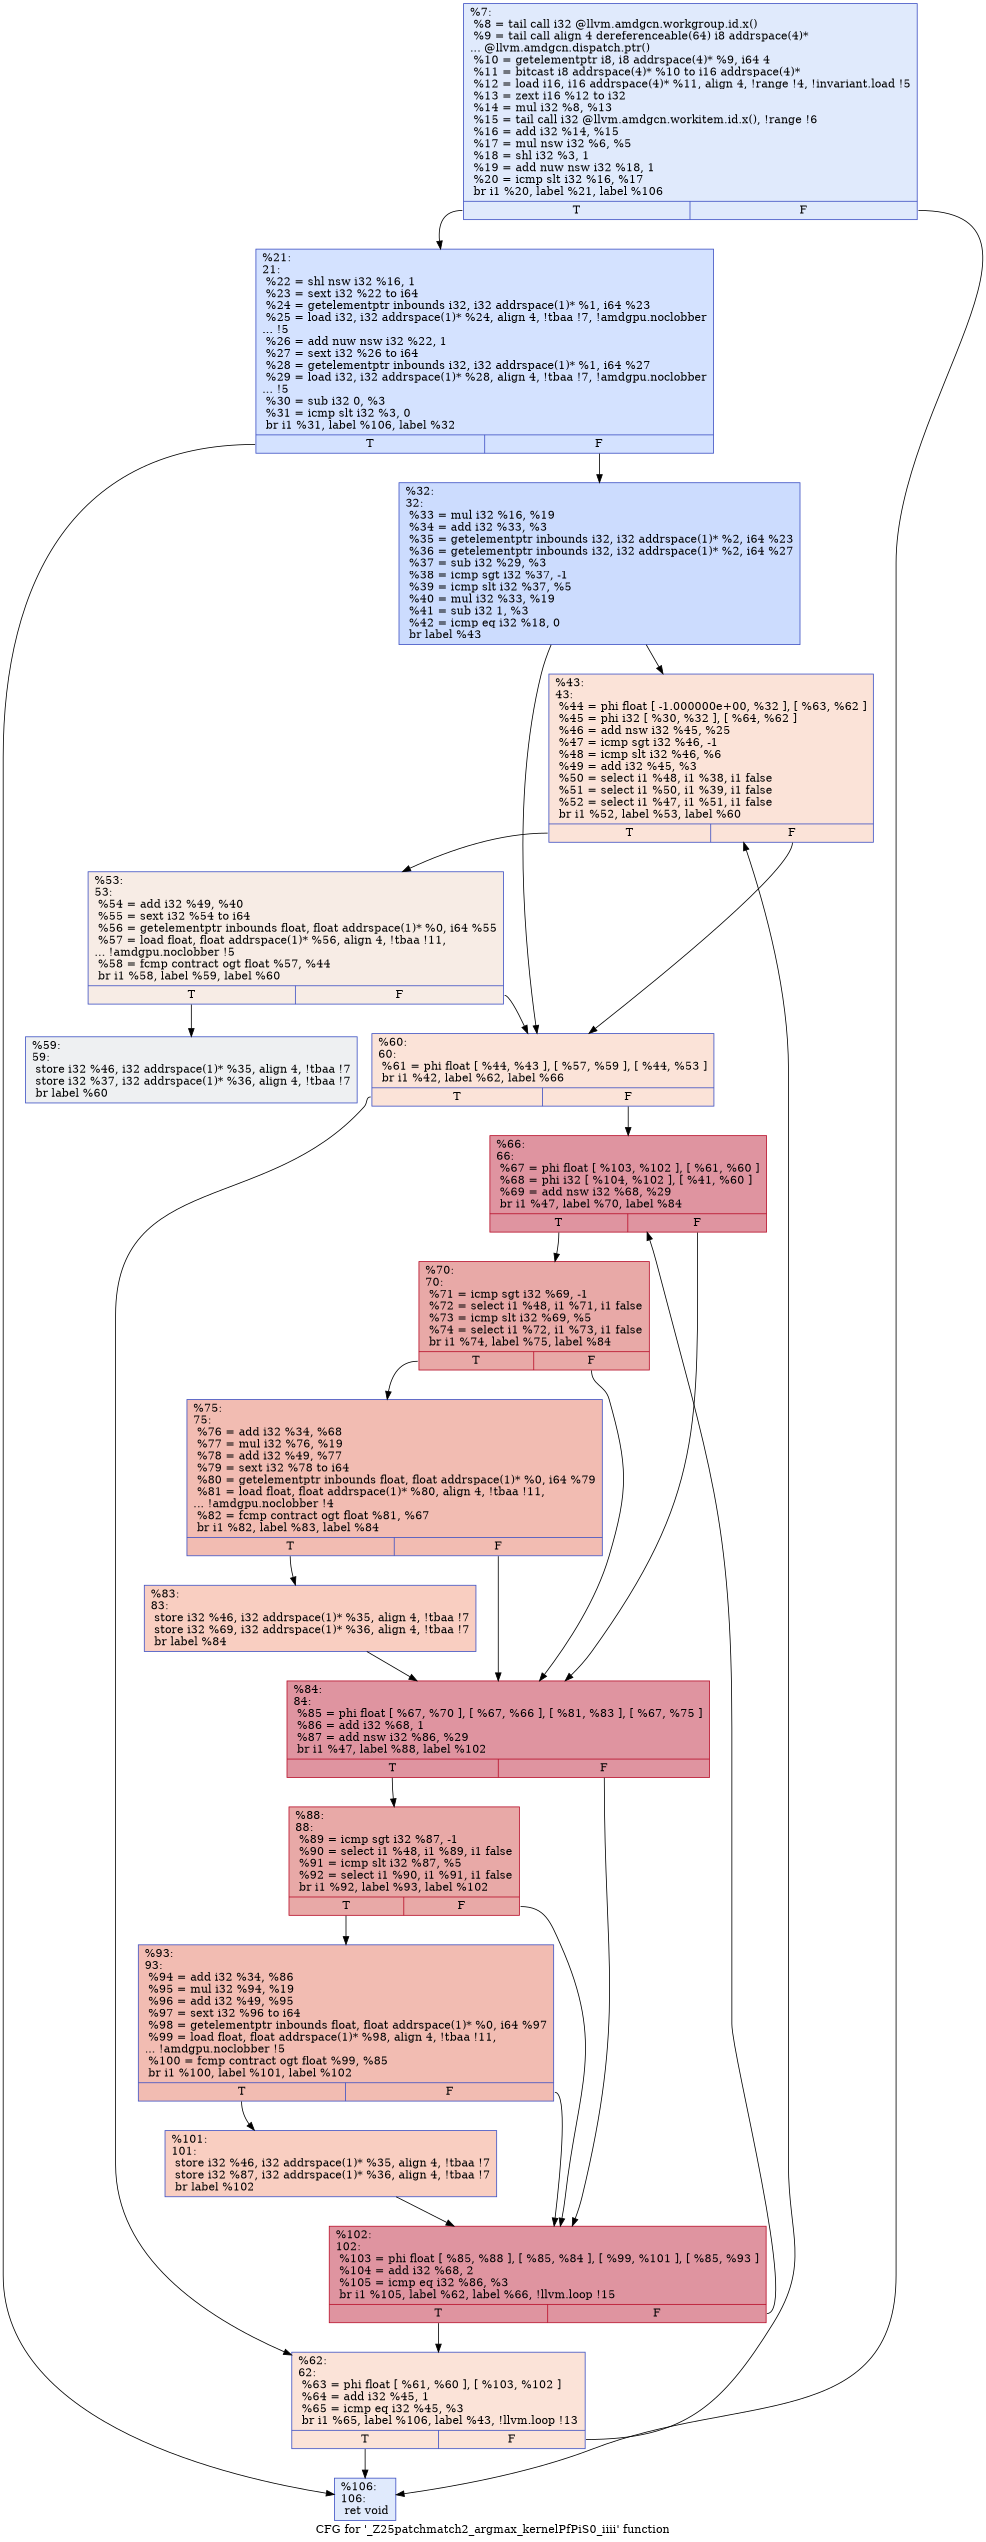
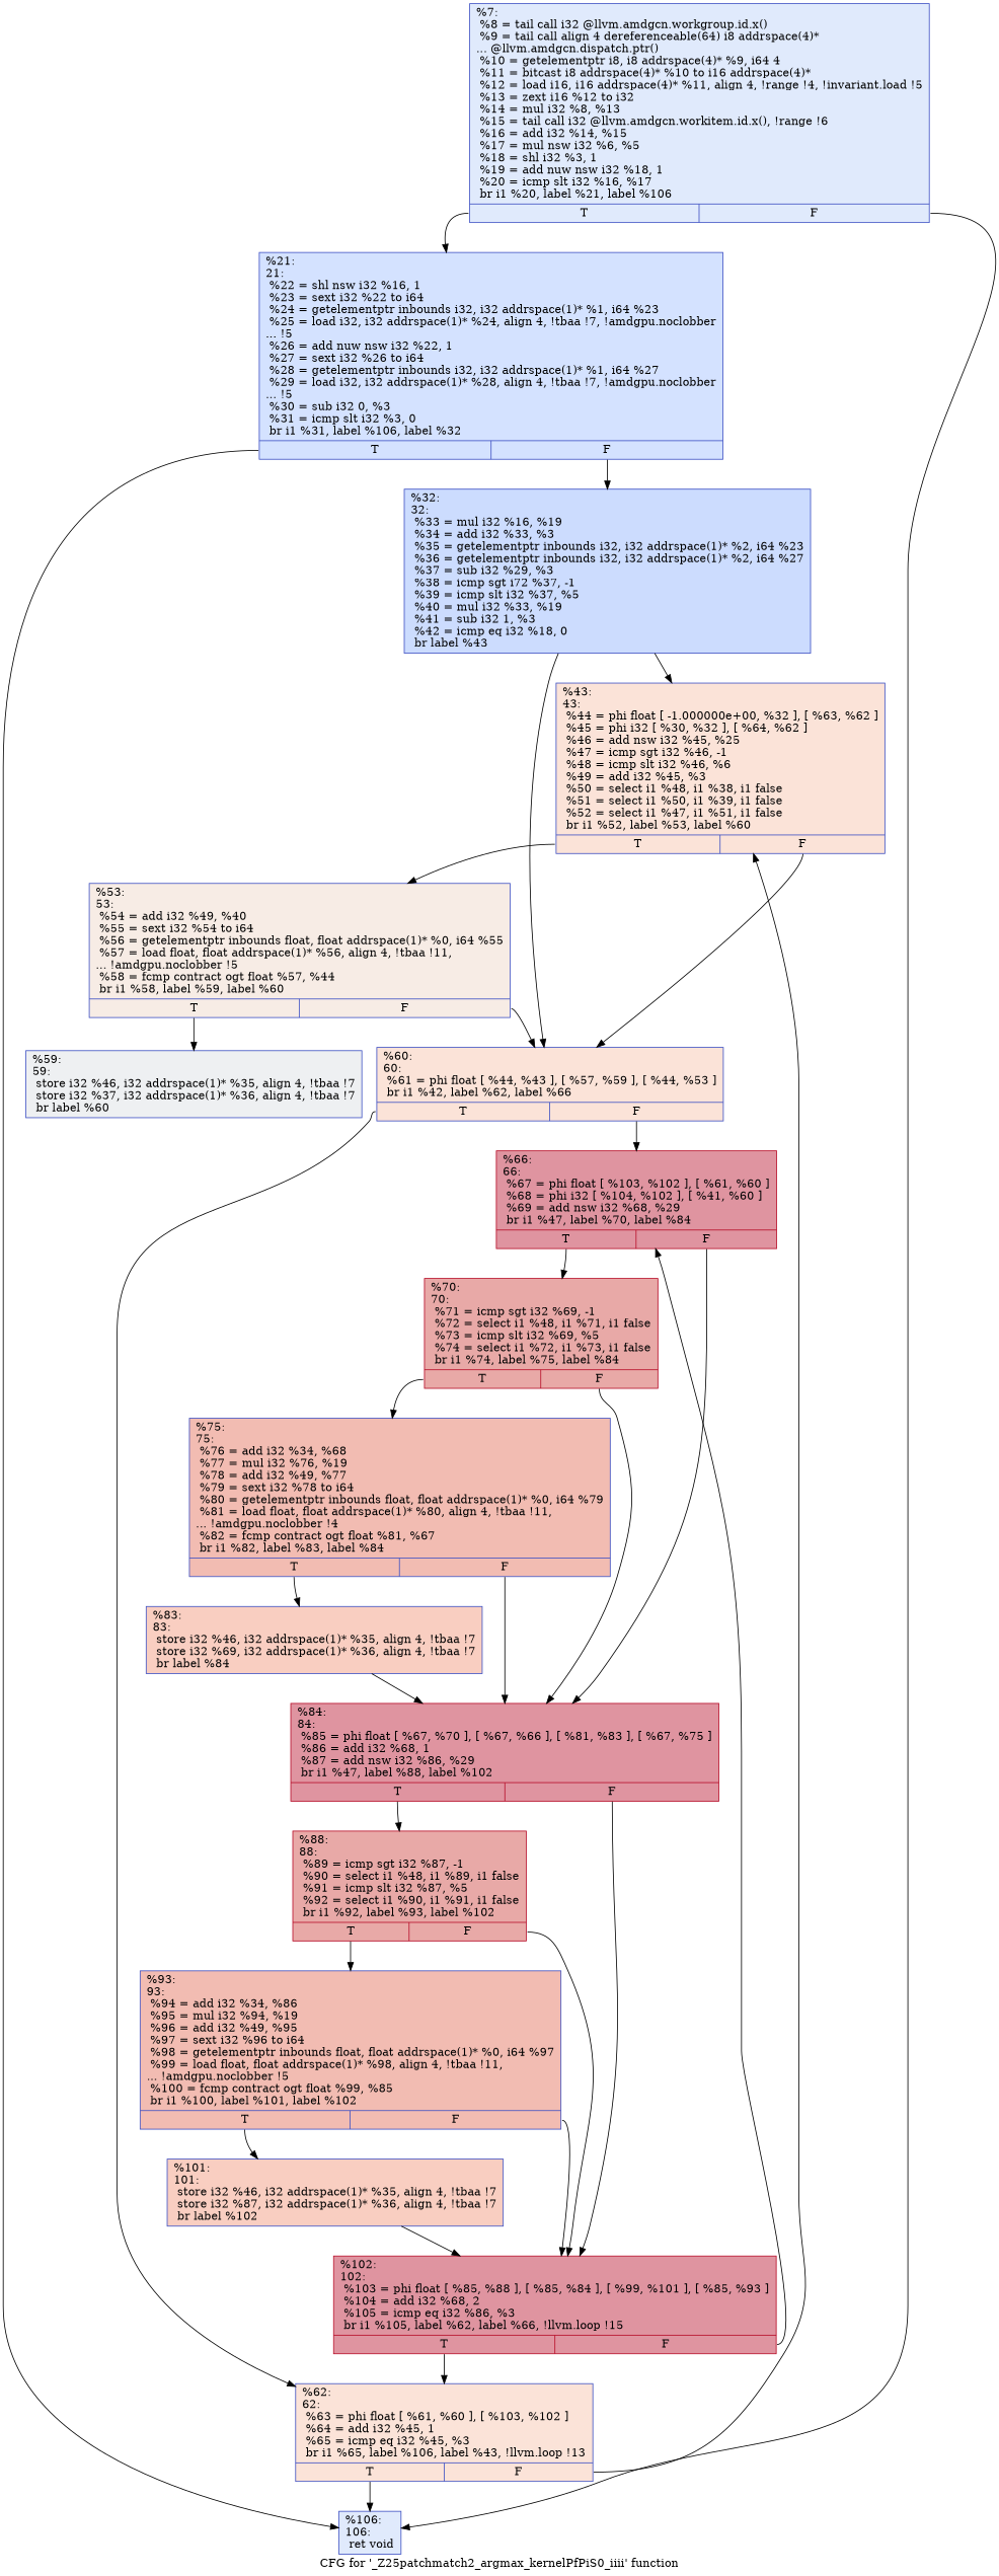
  digraph {
    label="CFG for '_Z25patchmatch2_argmax_kernelPfPiS0_iiii' function"
    node [color="#3d50c3ff" fillcolor="#f6bfa670" shape=record style=filled]
    edge [tailport=s0]
    n1 [fillcolor="#b9d0f970" label="{%7:\l  %8 = tail call i32 @llvm.amdgcn.workgroup.id.x()\l  %9 = tail call align 4 dereferenceable(64) i8 addrspace(4)*\l... @llvm.amdgcn.dispatch.ptr()\l  %10 = getelementptr i8, i8 addrspace(4)* %9, i64 4\l  %11 = bitcast i8 addrspace(4)* %10 to i16 addrspace(4)*\l  %12 = load i16, i16 addrspace(4)* %11, align 4, !range !4, !invariant.load !5\l  %13 = zext i16 %12 to i32\l  %14 = mul i32 %8, %13\l  %15 = tail call i32 @llvm.amdgcn.workitem.id.x(), !range !6\l  %16 = add i32 %14, %15\l  %17 = mul nsw i32 %6, %5\l  %18 = shl i32 %3, 1\l  %19 = add nuw nsw i32 %18, 1\l  %20 = icmp slt i32 %16, %17\l  br i1 %20, label %21, label %106\l|{<s0>T|<s1>F}}"]
    n2 [fillcolor="#9ebeff70" label="{%21:\l21:                                               \l  %22 = shl nsw i32 %16, 1\l  %23 = sext i32 %22 to i64\l  %24 = getelementptr inbounds i32, i32 addrspace(1)* %1, i64 %23\l  %25 = load i32, i32 addrspace(1)* %24, align 4, !tbaa !7, !amdgpu.noclobber\l... !5\l  %26 = add nuw nsw i32 %22, 1\l  %27 = sext i32 %26 to i64\l  %28 = getelementptr inbounds i32, i32 addrspace(1)* %1, i64 %27\l  %29 = load i32, i32 addrspace(1)* %28, align 4, !tbaa !7, !amdgpu.noclobber\l... !5\l  %30 = sub i32 0, %3\l  %31 = icmp slt i32 %3, 0\l  br i1 %31, label %106, label %32\l|{<s0>T|<s1>F}}"]
    n3 [fillcolor="#b9d0f970" label="{%106:\l106:                                              \l  ret void\l}"]
-   n4 [fillcolor="#8caffe70" label="{%32:\l32:                                               \l  %33 = mul i32 %16, %19\l  %34 = add i32 %33, %3\l  %35 = getelementptr inbounds i32, i32 addrspace(1)* %2, i64 %23\l  %36 = getelementptr inbounds i32, i32 addrspace(1)* %2, i64 %27\l  %37 = sub i32 %29, %3\l  %38 = icmp sgt i32 %37, -1\l  %39 = icmp slt i32 %37, %5\l  %40 = mul i32 %33, %19\l  %41 = sub i32 1, %3\l  %42 = icmp eq i32 %18, 0\l  br label %43\l}"]
+   n4 [fillcolor="#8caffe70" label="{%32:\l32:                                               \l  %33 = mul i32 %16, %19\l  %34 = add i32 %33, %3\l  %35 = getelementptr inbounds i32, i32 addrspace(1)* %2, i64 %23\l  %36 = getelementptr inbounds i32, i32 addrspace(1)* %2, i64 %27\l  %37 = sub i32 %29, %3\l  %38 = icmp sgt i72 %37, -1\l  %39 = icmp slt i32 %37, %5\l  %40 = mul i32 %33, %19\l  %41 = sub i32 1, %3\l  %42 = icmp eq i32 %18, 0\l  br label %43\l}"]
    n5 [label="{%43:\l43:                                               \l  %44 = phi float [ -1.000000e+00, %32 ], [ %63, %62 ]\l  %45 = phi i32 [ %30, %32 ], [ %64, %62 ]\l  %46 = add nsw i32 %45, %25\l  %47 = icmp sgt i32 %46, -1\l  %48 = icmp slt i32 %46, %6\l  %49 = add i32 %45, %3\l  %50 = select i1 %48, i1 %38, i1 false\l  %51 = select i1 %50, i1 %39, i1 false\l  %52 = select i1 %47, i1 %51, i1 false\l  br i1 %52, label %53, label %60\l|{<s0>T|<s1>F}}"]
    n6 [label="{%60:\l60:                                               \l  %61 = phi float [ %44, %43 ], [ %57, %59 ], [ %44, %53 ]\l  br i1 %42, label %62, label %66\l|{<s0>T|<s1>F}}"]
    n7 [fillcolor="#ecd3c570" label="{%53:\l53:                                               \l  %54 = add i32 %49, %40\l  %55 = sext i32 %54 to i64\l  %56 = getelementptr inbounds float, float addrspace(1)* %0, i64 %55\l  %57 = load float, float addrspace(1)* %56, align 4, !tbaa !11,\l... !amdgpu.noclobber !5\l  %58 = fcmp contract ogt float %57, %44\l  br i1 %58, label %59, label %60\l|{<s0>T|<s1>F}}"]
    n8 [fillcolor="#d9dce170" label="{%59:\l59:                                               \l  store i32 %46, i32 addrspace(1)* %35, align 4, !tbaa !7\l  store i32 %37, i32 addrspace(1)* %36, align 4, !tbaa !7\l  br label %60\l}"]
    n9 [label="{%62:\l62:                                               \l  %63 = phi float [ %61, %60 ], [ %103, %102 ]\l  %64 = add i32 %45, 1\l  %65 = icmp eq i32 %45, %3\l  br i1 %65, label %106, label %43, !llvm.loop !13\l|{<s0>T|<s1>F}}"]
    n10 [color="#b70d28ff" fillcolor="#b70d2870" label="{%66:\l66:                                               \l  %67 = phi float [ %103, %102 ], [ %61, %60 ]\l  %68 = phi i32 [ %104, %102 ], [ %41, %60 ]\l  %69 = add nsw i32 %68, %29\l  br i1 %47, label %70, label %84\l|{<s0>T|<s1>F}}"]
    n11 [color="#b70d28ff" fillcolor="#ca3b3770" label="{%70:\l70:                                               \l  %71 = icmp sgt i32 %69, -1\l  %72 = select i1 %48, i1 %71, i1 false\l  %73 = icmp slt i32 %69, %5\l  %74 = select i1 %72, i1 %73, i1 false\l  br i1 %74, label %75, label %84\l|{<s0>T|<s1>F}}"]
    n12 [color="#b70d28ff" fillcolor="#b70d2870" label="{%84:\l84:                                               \l  %85 = phi float [ %67, %70 ], [ %67, %66 ], [ %81, %83 ], [ %67, %75 ]\l  %86 = add i32 %68, 1\l  %87 = add nsw i32 %86, %29\l  br i1 %47, label %88, label %102\l|{<s0>T|<s1>F}}"]
    n13 [fillcolor="#e1675170" label="{%75:\l75:                                               \l  %76 = add i32 %34, %68\l  %77 = mul i32 %76, %19\l  %78 = add i32 %49, %77\l  %79 = sext i32 %78 to i64\l  %80 = getelementptr inbounds float, float addrspace(1)* %0, i64 %79\l  %81 = load float, float addrspace(1)* %80, align 4, !tbaa !11,\l... !amdgpu.noclobber !4\l  %82 = fcmp contract ogt float %81, %67\l  br i1 %82, label %83, label %84\l|{<s0>T|<s1>F}}"]
    n14 [color="#b70d28ff" fillcolor="#ca3b3770" label="{%88:\l88:                                               \l  %89 = icmp sgt i32 %87, -1\l  %90 = select i1 %48, i1 %89, i1 false\l  %91 = icmp slt i32 %87, %5\l  %92 = select i1 %90, i1 %91, i1 false\l  br i1 %92, label %93, label %102\l|{<s0>T|<s1>F}}"]
    n15 [color="#b70d28ff" fillcolor="#b70d2870" label="{%102:\l102:                                              \l  %103 = phi float [ %85, %88 ], [ %85, %84 ], [ %99, %101 ], [ %85, %93 ]\l  %104 = add i32 %68, 2\l  %105 = icmp eq i32 %86, %3\l  br i1 %105, label %62, label %66, !llvm.loop !15\l|{<s0>T|<s1>F}}"]
    n16 [fillcolor="#f2907270" label="{%83:\l83:                                               \l  store i32 %46, i32 addrspace(1)* %35, align 4, !tbaa !7\l  store i32 %69, i32 addrspace(1)* %36, align 4, !tbaa !7\l  br label %84\l}"]
    n17 [fillcolor="#e1675170" label="{%93:\l93:                                               \l  %94 = add i32 %34, %86\l  %95 = mul i32 %94, %19\l  %96 = add i32 %49, %95\l  %97 = sext i32 %96 to i64\l  %98 = getelementptr inbounds float, float addrspace(1)* %0, i64 %97\l  %99 = load float, float addrspace(1)* %98, align 4, !tbaa !11,\l... !amdgpu.noclobber !5\l  %100 = fcmp contract ogt float %99, %85\l  br i1 %100, label %101, label %102\l|{<s0>T|<s1>F}}"]
    n18 [fillcolor="#f2907270" label="{%101:\l101:                                              \l  store i32 %46, i32 addrspace(1)* %35, align 4, !tbaa !7\l  store i32 %87, i32 addrspace(1)* %36, align 4, !tbaa !7\l  br label %102\l}"]
    n1 -> n2
    n1 -> n3 [tailport=s1]
    n2 -> n3
    n2 -> n4 [tailport=s1]
    n4 -> n5
    n4 -> n6
    n5 -> n6 [tailport=s1]
    n5 -> n7
    n6 -> n9
    n6 -> n10 [tailport=s1]
    n7 -> n6 [tailport=s1]
    n7 -> n8
    n9 -> n3
    n9 -> n5 [tailport=s1]
    n10 -> n11
    n10 -> n12 [tailport=s1]
    n11 -> n12 [tailport=s1]
    n11 -> n13
    n12 -> n14
    n12 -> n15 [tailport=s1]
    n13 -> n12 [tailport=s1]
    n13 -> n16
    n14 -> n15 [tailport=s1]
    n14 -> n17
    n15 -> n9
    n15 -> n10 [tailport=s1]
    n16 -> n12
    n17 -> n15 [tailport=s1]
    n17 -> n18
    n18 -> n15
  }
